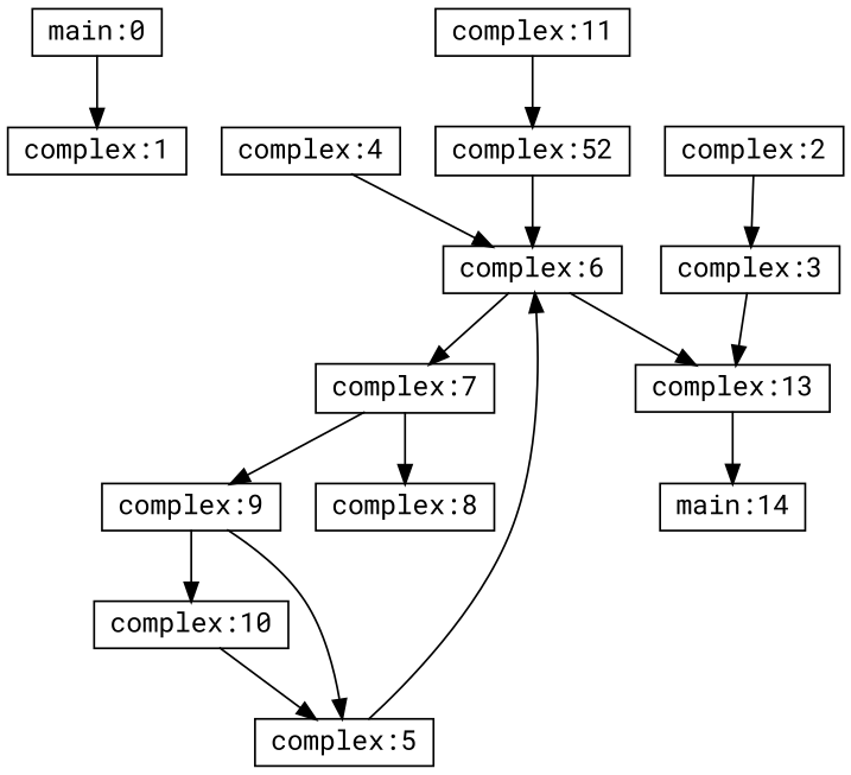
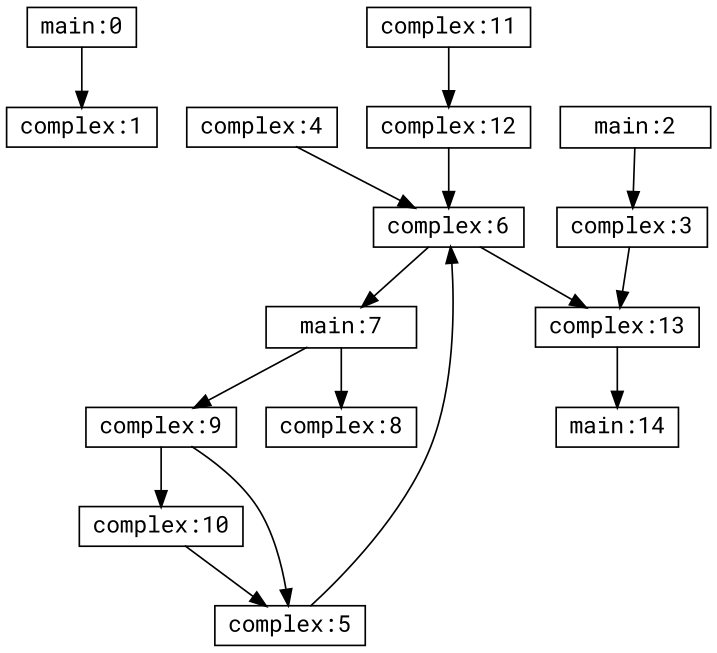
  digraph {
    fontname="Roboto Mono"
    node [fontname="Roboto Mono" shape=record]
    edge [fontname="Roboto Mono"]
    "main:0" [height=.1 width=.1]
    "complex:1" [height=.1 width=.1]
    "complex:3" [height=.1 width=.1]
    "complex:13" [height=.1 width=.1]
    "complex:4" [height=.1 width=.1]
    "complex:6" [height=.1 width=.1]
    "main:14" [height=.1 width=.1]
-   "complex:2" [height=.1 width=.1]
-   "complex:7" [height=.1 width=.1]
+   "complex:2" [height=.1 width=.1 label="main:2"]
+   "complex:7" [height=.1 width=.1 label="main:7"]
    "complex:8" [height=.1 width=.1]
    "complex:9" [height=.1 width=.1]
    "complex:5" [height=.1 width=.1]
    "complex:10" [height=.1 width=.1]
    "complex:11" [height=.1 width=.1]
-   "complex:12" [height=.1 width=.1 label="complex:52"]
+   "complex:12" [height=.1 width=.1]
    "main:0" -> "complex:1"
    "complex:3" -> "complex:13"
    "complex:13" -> "main:14"
    "complex:4" -> "complex:6"
    "complex:6" -> "complex:13"
    "complex:6" -> "complex:7"
    "complex:2" -> "complex:3"
    "complex:7" -> "complex:8"
    "complex:7" -> "complex:9"
    "complex:9" -> "complex:5"
    "complex:9" -> "complex:10"
    "complex:5" -> "complex:6"
    "complex:10" -> "complex:5"
    "complex:11" -> "complex:12"
    "complex:12" -> "complex:6"
  }
